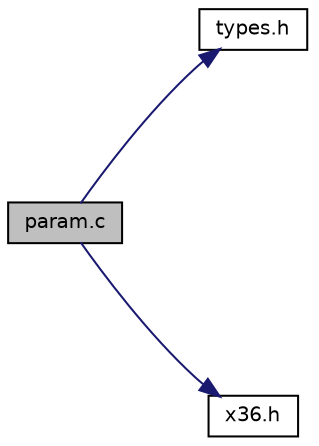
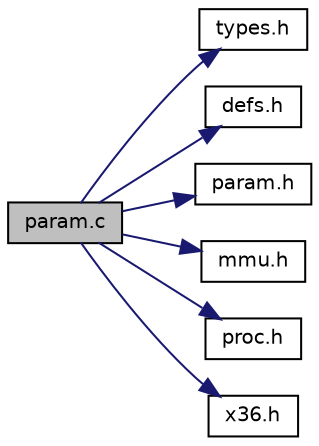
  digraph {
    rankdir=LR
    node [color=black fillcolor=white fontname=Helvetica fontsize=10 shape=record style=filled]
    edge [color=midnightblue fontname=Helvetica fontsize=10 labelfontname=Helvetica labelfontsize=10 style=solid]
    n1 [fillcolor=grey75 fontcolor=black height=0.2 label="param.c" width=0.4]
    n2 [height=0.2 label="types.h" width=0.4]
+   n3 [height=0.2 label="defs.h" width=0.4]
+   n4 [height=0.2 label="param.h" width=0.4]
+   n5 [height=0.2 label="mmu.h" width=0.4]
+   n6 [height=0.2 label="proc.h" width=0.4]
    n7 [height=0.2 label="x36.h" width=0.4]
    n1 -> n2
+   n1 -> n3
+   n1 -> n4
+   n1 -> n5
+   n1 -> n6
    n1 -> n7
  }
